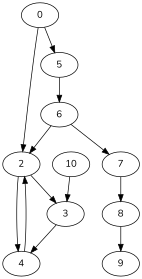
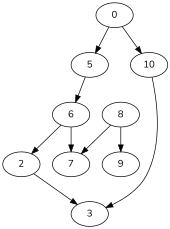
  digraph {
    fontname=Nunito
    node [fontname=Nunito]
    edge [fontname=Nunito]
    n1 [label=0]
    2
    5
    3
-   4
    6
    10
    7
    8
    9
-   n1 -> 2
+   n1 -> 10
    n1 -> 5
    2 -> 3
-   2 -> 4
    5 -> 6
-   3 -> 4
-   4 -> 2
    6 -> 2
    6 -> 7
    10 -> 3
-   7 -> 8
+   8 -> 7
    8 -> 9
  }
